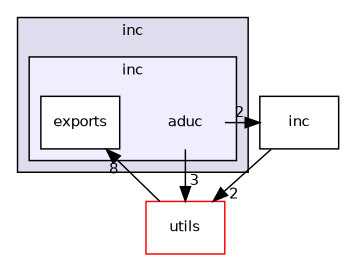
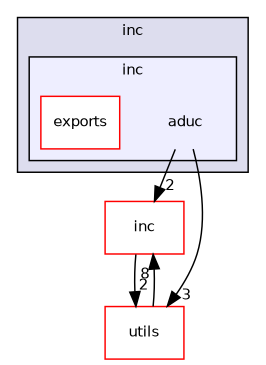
  digraph {
    compound=true
    node [fontname=Helvetica fontsize=10 shape=box color=red fillcolor=white style=filled]
    edge [headlabel=2 labeldistance=1.5 labelfontname=Helvetica labelfontsize=10]
    n1 [label=aduc shape=plaintext color="" fillcolor="" style=""]
-   n2 [color=black label=exports]
-   n3 [color=black label=inc]
+   n2 [label=exports]
+   n3 [label=inc]
    n4 [label=utils]
    subgraph cluster_1 {
      bgcolor="#ddddee"
      fontname=Helvetica
      fontsize=10
      label=inc
      pencolor=black
      subgraph cluster_2 {
        bgcolor="#eeeeff"
        fontname=Helvetica
        fontsize=10
        pencolor=black
        n1
        n2
      }
    }
    n1 -> n3
    n1 -> n4 [headlabel=3]
    n3 -> n4
-   n4 -> n2 [headlabel=8]
+   n4 -> n3 [headlabel=8]
  }
